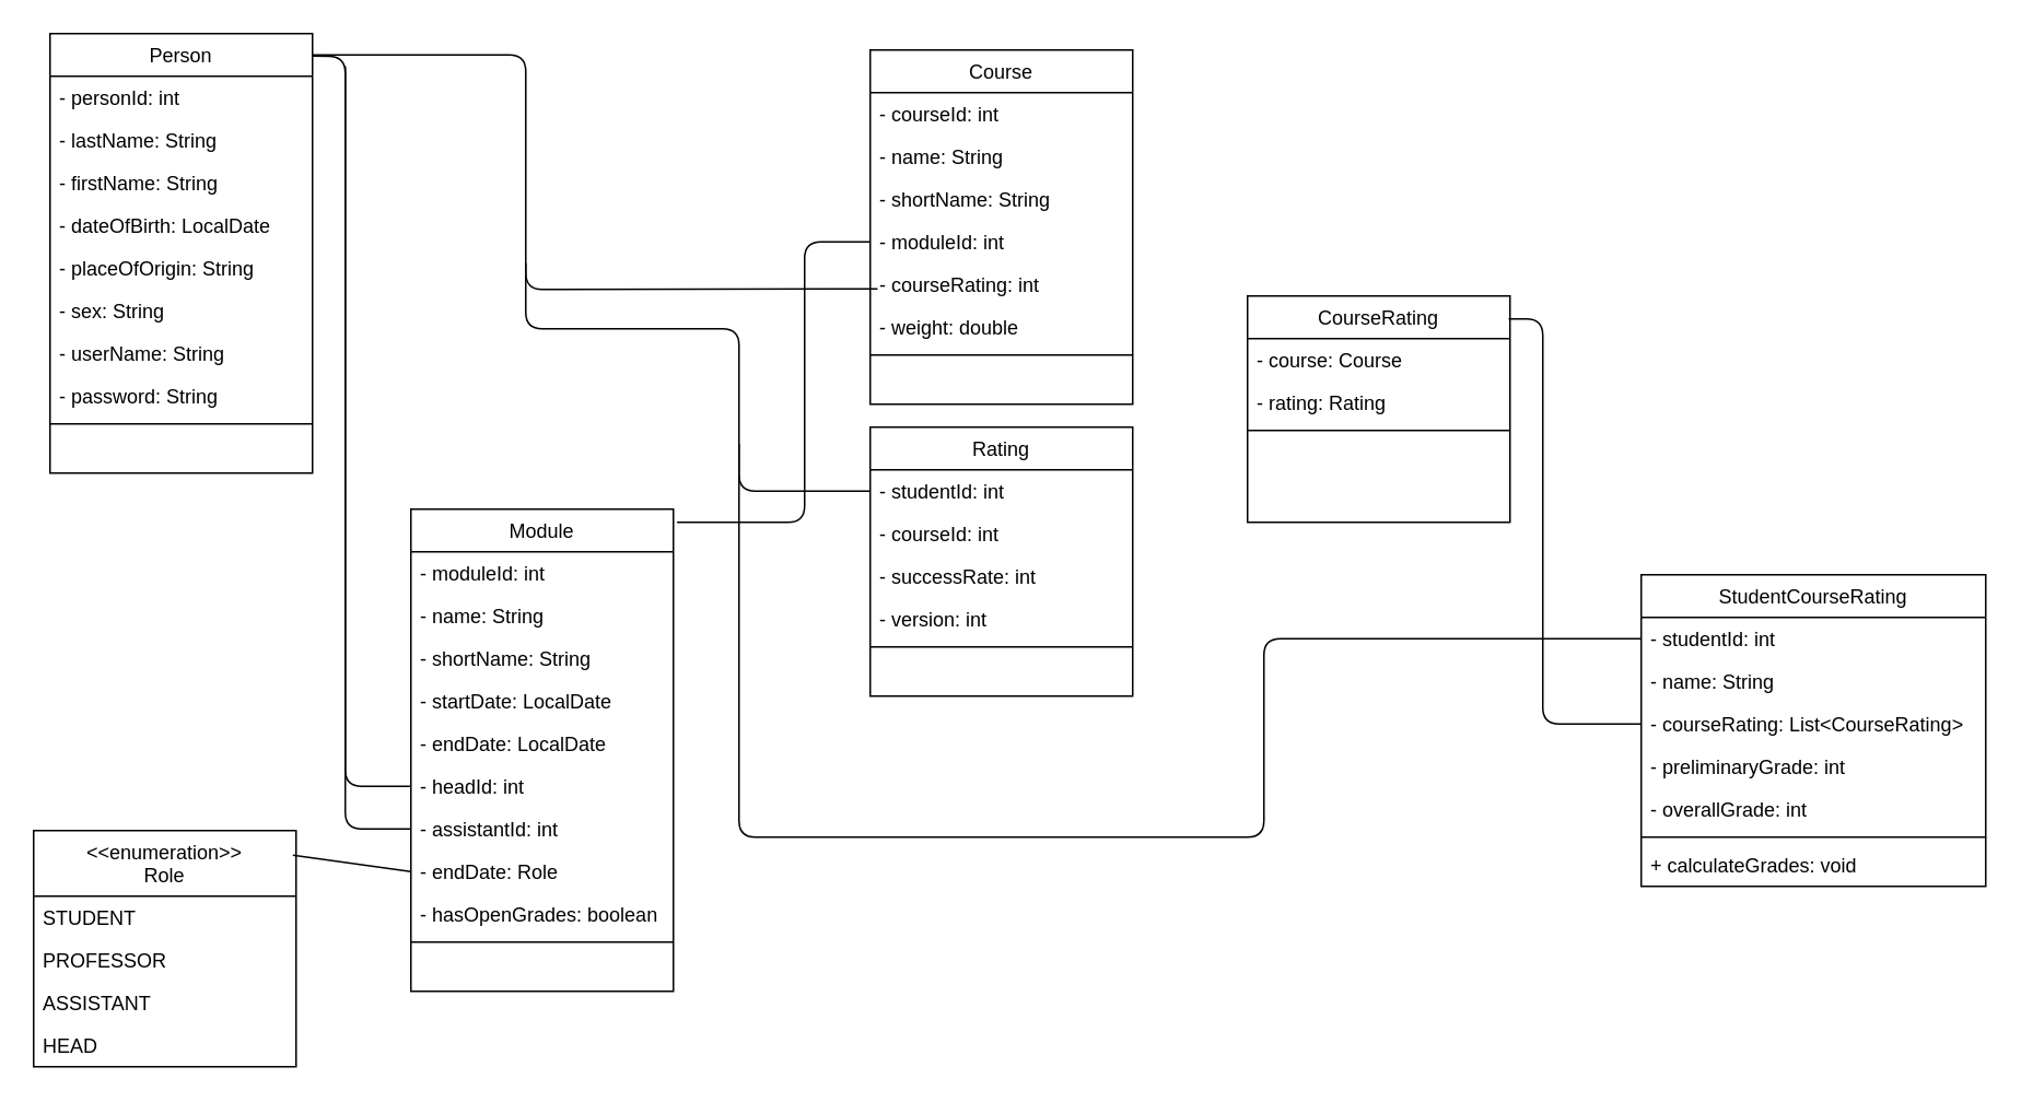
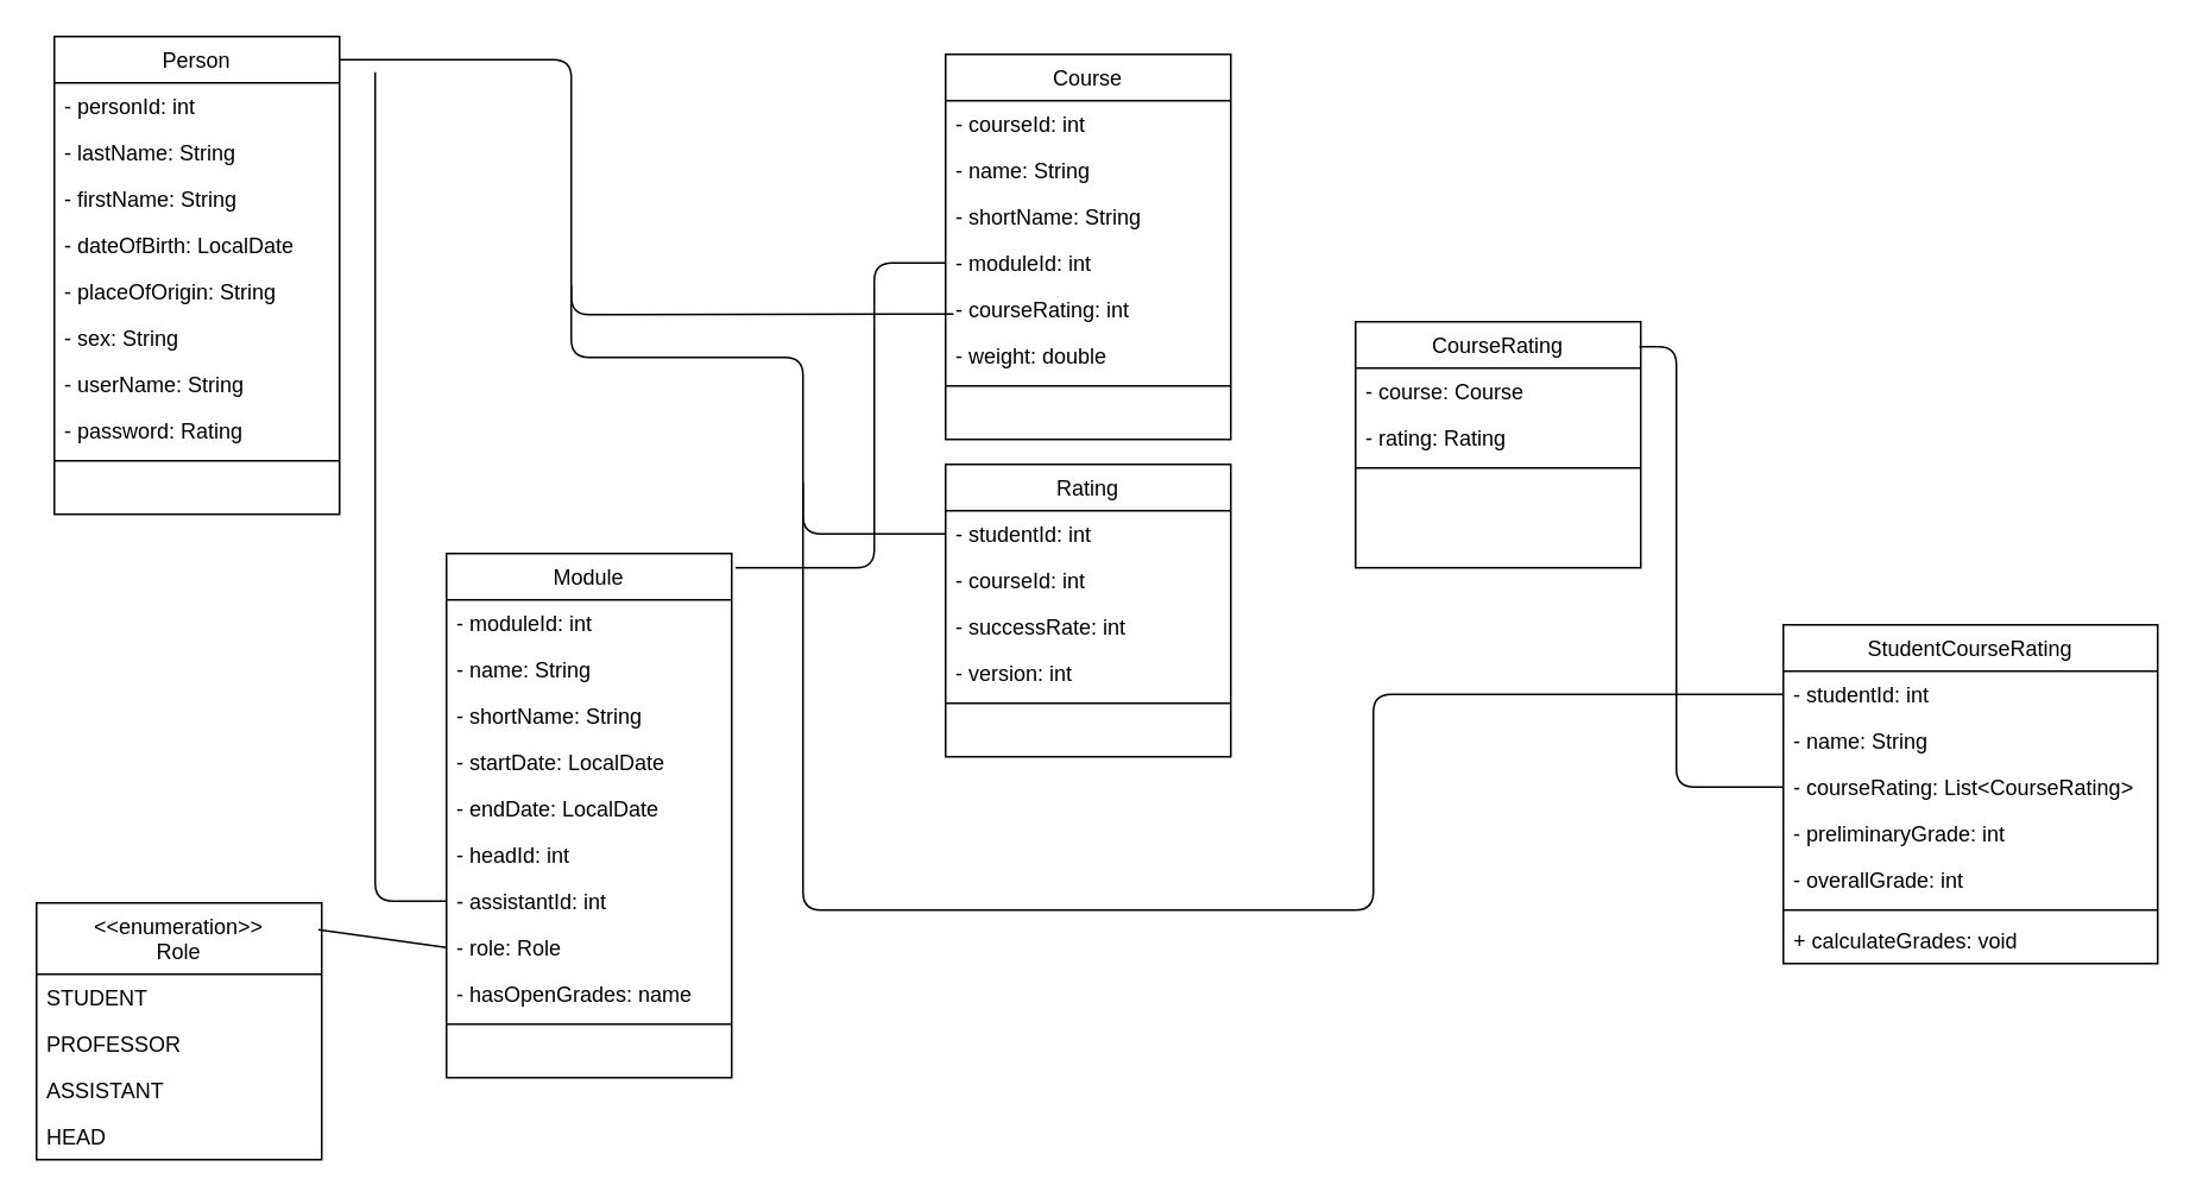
  <mxCell id="0" />
  <mxCell id="1" parent="0" />
  <mxCell id="2" value="Module" style="swimlane;fontStyle=0;align=center;verticalAlign=top;childLayout=stackLayout;horizontal=1;startSize=26;horizontalStack=0;resizeParent=1;resizeLast=0;collapsible=1;marginBottom=0;rounded=0;shadow=0;strokeWidth=1;" parent="1" vertex="1"><mxGeometry x="250" y="310" width="160" height="294" as="geometry"><mxRectangle x="230" y="140" width="160" height="26" as="alternateBounds" /></mxGeometry></mxCell>
  <mxCell id="3" value="- moduleId: int" style="text;align=left;verticalAlign=top;spacingLeft=4;spacingRight=4;overflow=hidden;rotatable=0;points=[[0,0.5],[1,0.5]];portConstraint=eastwest;" parent="2" vertex="1"><mxGeometry y="26" width="160" height="26" as="geometry" /></mxCell>
  <mxCell id="4" value="- name: String" style="text;align=left;verticalAlign=top;spacingLeft=4;spacingRight=4;overflow=hidden;rotatable=0;points=[[0,0.5],[1,0.5]];portConstraint=eastwest;rounded=0;shadow=0;html=0;" parent="2" vertex="1"><mxGeometry y="52" width="160" height="26" as="geometry" /></mxCell>
  <mxCell id="5" value="- shortName: String" style="text;align=left;verticalAlign=top;spacingLeft=4;spacingRight=4;overflow=hidden;rotatable=0;points=[[0,0.5],[1,0.5]];portConstraint=eastwest;rounded=0;shadow=0;html=0;" vertex="1" parent="2"><mxGeometry y="78" width="160" height="26" as="geometry" /></mxCell>
  <mxCell id="6" value="- startDate: LocalDate" style="text;align=left;verticalAlign=top;spacingLeft=4;spacingRight=4;overflow=hidden;rotatable=0;points=[[0,0.5],[1,0.5]];portConstraint=eastwest;rounded=0;shadow=0;html=0;" vertex="1" parent="2"><mxGeometry y="104" width="160" height="26" as="geometry" /></mxCell>
  <mxCell id="7" value="- endDate: LocalDate" style="text;align=left;verticalAlign=top;spacingLeft=4;spacingRight=4;overflow=hidden;rotatable=0;points=[[0,0.5],[1,0.5]];portConstraint=eastwest;rounded=0;shadow=0;html=0;" vertex="1" parent="2"><mxGeometry y="130" width="160" height="26" as="geometry" /></mxCell>
  <mxCell id="8" value="- headId: int" style="text;align=left;verticalAlign=top;spacingLeft=4;spacingRight=4;overflow=hidden;rotatable=0;points=[[0,0.5],[1,0.5]];portConstraint=eastwest;rounded=0;shadow=0;html=0;" vertex="1" parent="2"><mxGeometry y="156" width="160" height="26" as="geometry" /></mxCell>
  <mxCell id="9" value="- assistantId: int" style="text;align=left;verticalAlign=top;spacingLeft=4;spacingRight=4;overflow=hidden;rotatable=0;points=[[0,0.5],[1,0.5]];portConstraint=eastwest;rounded=0;shadow=0;html=0;" vertex="1" parent="2"><mxGeometry y="182" width="160" height="26" as="geometry" /></mxCell>
- <mxCell id="10" value="- endDate: Role" style="text;align=left;verticalAlign=top;spacingLeft=4;spacingRight=4;overflow=hidden;rotatable=0;points=[[0,0.5],[1,0.5]];portConstraint=eastwest;rounded=0;shadow=0;html=0;" vertex="1" parent="2"><mxGeometry y="208" width="160" height="26" as="geometry" /></mxCell>
- <mxCell id="11" value="- hasOpenGrades: boolean" style="text;align=left;verticalAlign=top;spacingLeft=4;spacingRight=4;overflow=hidden;rotatable=0;points=[[0,0.5],[1,0.5]];portConstraint=eastwest;rounded=0;shadow=0;html=0;" vertex="1" parent="2"><mxGeometry y="234" width="160" height="26" as="geometry" /></mxCell>
+ <mxCell id="10" value="- role: Role" style="text;align=left;verticalAlign=top;spacingLeft=4;spacingRight=4;overflow=hidden;rotatable=0;points=[[0,0.5],[1,0.5]];portConstraint=eastwest;rounded=0;shadow=0;html=0;" vertex="1" parent="2"><mxGeometry y="208" width="160" height="26" as="geometry" /></mxCell>
+ <mxCell id="11" value="- hasOpenGrades: name" style="text;align=left;verticalAlign=top;spacingLeft=4;spacingRight=4;overflow=hidden;rotatable=0;points=[[0,0.5],[1,0.5]];portConstraint=eastwest;rounded=0;shadow=0;html=0;" vertex="1" parent="2"><mxGeometry y="234" width="160" height="26" as="geometry" /></mxCell>
  <mxCell id="12" value="" style="line;html=1;strokeWidth=1;align=left;verticalAlign=middle;spacingTop=-1;spacingLeft=3;spacingRight=3;rotatable=0;labelPosition=right;points=[];portConstraint=eastwest;" parent="2" vertex="1"><mxGeometry y="260" width="160" height="8" as="geometry" /></mxCell>
  <mxCell id="13" value="" style="endArrow=none;html=1;exitX=0;exitY=0.5;exitDx=0;exitDy=0;" edge="1" parent="2" source="9"><mxGeometry width="50" height="50" relative="1" as="geometry"><mxPoint x="120" y="50" as="sourcePoint" /><mxPoint x="-40" y="-270" as="targetPoint" /><Array as="points"><mxPoint x="-40" y="195" /></Array></mxGeometry></mxCell>
  <mxCell id="14" value="Course" style="swimlane;fontStyle=0;align=center;verticalAlign=top;childLayout=stackLayout;horizontal=1;startSize=26;horizontalStack=0;resizeParent=1;resizeLast=0;collapsible=1;marginBottom=0;rounded=0;shadow=0;strokeWidth=1;" parent="1" vertex="1"><mxGeometry x="530" y="30" width="160" height="216" as="geometry"><mxRectangle x="550" y="140" width="160" height="26" as="alternateBounds" /></mxGeometry></mxCell>
  <mxCell id="15" value="- courseId: int&#10;" style="text;align=left;verticalAlign=top;spacingLeft=4;spacingRight=4;overflow=hidden;rotatable=0;points=[[0,0.5],[1,0.5]];portConstraint=eastwest;" parent="14" vertex="1"><mxGeometry y="26" width="160" height="26" as="geometry" /></mxCell>
  <mxCell id="16" value="- name: String&#10;" style="text;align=left;verticalAlign=top;spacingLeft=4;spacingRight=4;overflow=hidden;rotatable=0;points=[[0,0.5],[1,0.5]];portConstraint=eastwest;" vertex="1" parent="14"><mxGeometry y="52" width="160" height="26" as="geometry" /></mxCell>
  <mxCell id="17" value="- shortName: String&#10;" style="text;align=left;verticalAlign=top;spacingLeft=4;spacingRight=4;overflow=hidden;rotatable=0;points=[[0,0.5],[1,0.5]];portConstraint=eastwest;" vertex="1" parent="14"><mxGeometry y="78" width="160" height="26" as="geometry" /></mxCell>
  <mxCell id="18" value="- moduleId: int&#10;" style="text;align=left;verticalAlign=top;spacingLeft=4;spacingRight=4;overflow=hidden;rotatable=0;points=[[0,0.5],[1,0.5]];portConstraint=eastwest;" vertex="1" parent="14"><mxGeometry y="104" width="160" height="26" as="geometry" /></mxCell>
  <mxCell id="19" value="- courseRating: int&#10;" style="text;align=left;verticalAlign=top;spacingLeft=4;spacingRight=4;overflow=hidden;rotatable=0;points=[[0,0.5],[1,0.5]];portConstraint=eastwest;" vertex="1" parent="14"><mxGeometry y="130" width="160" height="26" as="geometry" /></mxCell>
  <mxCell id="20" value="- weight: double&#10;" style="text;align=left;verticalAlign=top;spacingLeft=4;spacingRight=4;overflow=hidden;rotatable=0;points=[[0,0.5],[1,0.5]];portConstraint=eastwest;" vertex="1" parent="14"><mxGeometry y="156" width="160" height="26" as="geometry" /></mxCell>
  <mxCell id="21" value="" style="line;html=1;strokeWidth=1;align=left;verticalAlign=middle;spacingTop=-1;spacingLeft=3;spacingRight=3;rotatable=0;labelPosition=right;points=[];portConstraint=eastwest;" parent="14" vertex="1"><mxGeometry y="182" width="160" height="8" as="geometry" /></mxCell>
  <mxCell id="22" value="Person" style="swimlane;fontStyle=0;align=center;verticalAlign=top;childLayout=stackLayout;horizontal=1;startSize=26;horizontalStack=0;resizeParent=1;resizeLast=0;collapsible=1;marginBottom=0;rounded=0;shadow=0;strokeWidth=1;" vertex="1" parent="1"><mxGeometry x="30" y="20" width="160" height="268" as="geometry"><mxRectangle x="230" y="140" width="160" height="26" as="alternateBounds" /></mxGeometry></mxCell>
  <mxCell id="23" value="- personId: int" style="text;align=left;verticalAlign=top;spacingLeft=4;spacingRight=4;overflow=hidden;rotatable=0;points=[[0,0.5],[1,0.5]];portConstraint=eastwest;" vertex="1" parent="22"><mxGeometry y="26" width="160" height="26" as="geometry" /></mxCell>
  <mxCell id="24" value="- lastName: String" style="text;align=left;verticalAlign=top;spacingLeft=4;spacingRight=4;overflow=hidden;rotatable=0;points=[[0,0.5],[1,0.5]];portConstraint=eastwest;" vertex="1" parent="22"><mxGeometry y="52" width="160" height="26" as="geometry" /></mxCell>
  <mxCell id="25" value="- firstName: String" style="text;align=left;verticalAlign=top;spacingLeft=4;spacingRight=4;overflow=hidden;rotatable=0;points=[[0,0.5],[1,0.5]];portConstraint=eastwest;" vertex="1" parent="22"><mxGeometry y="78" width="160" height="26" as="geometry" /></mxCell>
  <mxCell id="26" value="- dateOfBirth: LocalDate" style="text;align=left;verticalAlign=top;spacingLeft=4;spacingRight=4;overflow=hidden;rotatable=0;points=[[0,0.5],[1,0.5]];portConstraint=eastwest;" vertex="1" parent="22"><mxGeometry y="104" width="160" height="26" as="geometry" /></mxCell>
  <mxCell id="27" value="- placeOfOrigin: String" style="text;align=left;verticalAlign=top;spacingLeft=4;spacingRight=4;overflow=hidden;rotatable=0;points=[[0,0.5],[1,0.5]];portConstraint=eastwest;" vertex="1" parent="22"><mxGeometry y="130" width="160" height="26" as="geometry" /></mxCell>
  <mxCell id="28" value="- sex: String" style="text;align=left;verticalAlign=top;spacingLeft=4;spacingRight=4;overflow=hidden;rotatable=0;points=[[0,0.5],[1,0.5]];portConstraint=eastwest;" vertex="1" parent="22"><mxGeometry y="156" width="160" height="26" as="geometry" /></mxCell>
  <mxCell id="29" value="- userName: String" style="text;align=left;verticalAlign=top;spacingLeft=4;spacingRight=4;overflow=hidden;rotatable=0;points=[[0,0.5],[1,0.5]];portConstraint=eastwest;" vertex="1" parent="22"><mxGeometry y="182" width="160" height="26" as="geometry" /></mxCell>
- <mxCell id="30" value="- password: String" style="text;align=left;verticalAlign=top;spacingLeft=4;spacingRight=4;overflow=hidden;rotatable=0;points=[[0,0.5],[1,0.5]];portConstraint=eastwest;" vertex="1" parent="22"><mxGeometry y="208" width="160" height="26" as="geometry" /></mxCell>
+ <mxCell id="30" value="- password: Rating" style="text;align=left;verticalAlign=top;spacingLeft=4;spacingRight=4;overflow=hidden;rotatable=0;points=[[0,0.5],[1,0.5]];portConstraint=eastwest;" vertex="1" parent="22"><mxGeometry y="208" width="160" height="26" as="geometry" /></mxCell>
  <mxCell id="31" value="" style="line;html=1;strokeWidth=1;align=left;verticalAlign=middle;spacingTop=-1;spacingLeft=3;spacingRight=3;rotatable=0;labelPosition=right;points=[];portConstraint=eastwest;" vertex="1" parent="22"><mxGeometry y="234" width="160" height="8" as="geometry" /></mxCell>
  <mxCell id="32" value="Rating" style="swimlane;fontStyle=0;align=center;verticalAlign=top;childLayout=stackLayout;horizontal=1;startSize=26;horizontalStack=0;resizeParent=1;resizeLast=0;collapsible=1;marginBottom=0;rounded=0;shadow=0;strokeWidth=1;" vertex="1" parent="1"><mxGeometry x="530" y="260" width="160" height="164" as="geometry"><mxRectangle x="230" y="140" width="160" height="26" as="alternateBounds" /></mxGeometry></mxCell>
  <mxCell id="33" value="- studentId: int" style="text;align=left;verticalAlign=top;spacingLeft=4;spacingRight=4;overflow=hidden;rotatable=0;points=[[0,0.5],[1,0.5]];portConstraint=eastwest;" vertex="1" parent="32"><mxGeometry y="26" width="160" height="26" as="geometry" /></mxCell>
  <mxCell id="34" value="- courseId: int" style="text;align=left;verticalAlign=top;spacingLeft=4;spacingRight=4;overflow=hidden;rotatable=0;points=[[0,0.5],[1,0.5]];portConstraint=eastwest;" vertex="1" parent="32"><mxGeometry y="52" width="160" height="26" as="geometry" /></mxCell>
  <mxCell id="35" value="- successRate: int" style="text;align=left;verticalAlign=top;spacingLeft=4;spacingRight=4;overflow=hidden;rotatable=0;points=[[0,0.5],[1,0.5]];portConstraint=eastwest;" vertex="1" parent="32"><mxGeometry y="78" width="160" height="26" as="geometry" /></mxCell>
  <mxCell id="36" value="- version: int" style="text;align=left;verticalAlign=top;spacingLeft=4;spacingRight=4;overflow=hidden;rotatable=0;points=[[0,0.5],[1,0.5]];portConstraint=eastwest;" vertex="1" parent="32"><mxGeometry y="104" width="160" height="26" as="geometry" /></mxCell>
  <mxCell id="37" value="" style="line;html=1;strokeWidth=1;align=left;verticalAlign=middle;spacingTop=-1;spacingLeft=3;spacingRight=3;rotatable=0;labelPosition=right;points=[];portConstraint=eastwest;" vertex="1" parent="32"><mxGeometry y="130" width="160" height="8" as="geometry" /></mxCell>
  <mxCell id="38" value="CourseRating" style="swimlane;fontStyle=0;align=center;verticalAlign=top;childLayout=stackLayout;horizontal=1;startSize=26;horizontalStack=0;resizeParent=1;resizeLast=0;collapsible=1;marginBottom=0;rounded=0;shadow=0;strokeWidth=1;" vertex="1" parent="1"><mxGeometry x="760" y="180" width="160" height="138" as="geometry"><mxRectangle x="230" y="140" width="160" height="26" as="alternateBounds" /></mxGeometry></mxCell>
  <mxCell id="39" value="- course: Course" style="text;align=left;verticalAlign=top;spacingLeft=4;spacingRight=4;overflow=hidden;rotatable=0;points=[[0,0.5],[1,0.5]];portConstraint=eastwest;" vertex="1" parent="38"><mxGeometry y="26" width="160" height="26" as="geometry" /></mxCell>
  <mxCell id="40" value="- rating: Rating" style="text;align=left;verticalAlign=top;spacingLeft=4;spacingRight=4;overflow=hidden;rotatable=0;points=[[0,0.5],[1,0.5]];portConstraint=eastwest;rounded=0;shadow=0;html=0;" vertex="1" parent="38"><mxGeometry y="52" width="160" height="26" as="geometry" /></mxCell>
  <mxCell id="41" value="" style="line;html=1;strokeWidth=1;align=left;verticalAlign=middle;spacingTop=-1;spacingLeft=3;spacingRight=3;rotatable=0;labelPosition=right;points=[];portConstraint=eastwest;" vertex="1" parent="38"><mxGeometry y="78" width="160" height="8" as="geometry" /></mxCell>
  <mxCell id="42" value="StudentCourseRating" style="swimlane;fontStyle=0;align=center;verticalAlign=top;childLayout=stackLayout;horizontal=1;startSize=26;horizontalStack=0;resizeParent=1;resizeLast=0;collapsible=1;marginBottom=0;rounded=0;shadow=0;strokeWidth=1;" vertex="1" parent="1"><mxGeometry x="1000" y="350" width="210" height="190" as="geometry"><mxRectangle x="230" y="140" width="160" height="26" as="alternateBounds" /></mxGeometry></mxCell>
  <mxCell id="43" value="- studentId: int" style="text;align=left;verticalAlign=top;spacingLeft=4;spacingRight=4;overflow=hidden;rotatable=0;points=[[0,0.5],[1,0.5]];portConstraint=eastwest;" vertex="1" parent="42"><mxGeometry y="26" width="210" height="26" as="geometry" /></mxCell>
  <mxCell id="44" value="- name: String" style="text;align=left;verticalAlign=top;spacingLeft=4;spacingRight=4;overflow=hidden;rotatable=0;points=[[0,0.5],[1,0.5]];portConstraint=eastwest;rounded=0;shadow=0;html=0;" vertex="1" parent="42"><mxGeometry y="52" width="210" height="26" as="geometry" /></mxCell>
  <mxCell id="45" value="- courseRating: List&lt;CourseRating&gt;" style="text;align=left;verticalAlign=top;spacingLeft=4;spacingRight=4;overflow=hidden;rotatable=0;points=[[0,0.5],[1,0.5]];portConstraint=eastwest;rounded=0;shadow=0;html=0;" vertex="1" parent="42"><mxGeometry y="78" width="210" height="26" as="geometry" /></mxCell>
  <mxCell id="46" value="- preliminaryGrade: int" style="text;align=left;verticalAlign=top;spacingLeft=4;spacingRight=4;overflow=hidden;rotatable=0;points=[[0,0.5],[1,0.5]];portConstraint=eastwest;rounded=0;shadow=0;html=0;" vertex="1" parent="42"><mxGeometry y="104" width="210" height="26" as="geometry" /></mxCell>
  <mxCell id="47" value="- overallGrade: int" style="text;align=left;verticalAlign=top;spacingLeft=4;spacingRight=4;overflow=hidden;rotatable=0;points=[[0,0.5],[1,0.5]];portConstraint=eastwest;rounded=0;shadow=0;html=0;" vertex="1" parent="42"><mxGeometry y="130" width="210" height="26" as="geometry" /></mxCell>
  <mxCell id="48" value="" style="line;html=1;strokeWidth=1;align=left;verticalAlign=middle;spacingTop=-1;spacingLeft=3;spacingRight=3;rotatable=0;labelPosition=right;points=[];portConstraint=eastwest;" vertex="1" parent="42"><mxGeometry y="156" width="210" height="8" as="geometry" /></mxCell>
  <mxCell id="49" value="+ calculateGrades: void" style="text;align=left;verticalAlign=top;spacingLeft=4;spacingRight=4;overflow=hidden;rotatable=0;points=[[0,0.5],[1,0.5]];portConstraint=eastwest;" vertex="1" parent="42"><mxGeometry y="164" width="210" height="26" as="geometry" /></mxCell>
  <mxCell id="50" value="&lt;&lt;enumeration&gt;&gt;&#10;Role" style="swimlane;fontStyle=0;align=center;verticalAlign=top;childLayout=stackLayout;horizontal=1;startSize=40;horizontalStack=0;resizeParent=1;resizeLast=0;collapsible=1;marginBottom=0;rounded=0;shadow=0;strokeWidth=1;" vertex="1" parent="1"><mxGeometry x="20" y="506" width="160" height="144" as="geometry"><mxRectangle x="230" y="140" width="160" height="26" as="alternateBounds" /></mxGeometry></mxCell>
  <mxCell id="51" value="STUDENT" style="text;align=left;verticalAlign=top;spacingLeft=4;spacingRight=4;overflow=hidden;rotatable=0;points=[[0,0.5],[1,0.5]];portConstraint=eastwest;" vertex="1" parent="50"><mxGeometry y="40" width="160" height="26" as="geometry" /></mxCell>
  <mxCell id="52" value="PROFESSOR" style="text;align=left;verticalAlign=top;spacingLeft=4;spacingRight=4;overflow=hidden;rotatable=0;points=[[0,0.5],[1,0.5]];portConstraint=eastwest;rounded=0;shadow=0;html=0;" vertex="1" parent="50"><mxGeometry y="66" width="160" height="26" as="geometry" /></mxCell>
  <mxCell id="53" value="ASSISTANT" style="text;align=left;verticalAlign=top;spacingLeft=4;spacingRight=4;overflow=hidden;rotatable=0;points=[[0,0.5],[1,0.5]];portConstraint=eastwest;rounded=0;shadow=0;html=0;" vertex="1" parent="50"><mxGeometry y="92" width="160" height="26" as="geometry" /></mxCell>
  <mxCell id="54" value="HEAD" style="text;align=left;verticalAlign=top;spacingLeft=4;spacingRight=4;overflow=hidden;rotatable=0;points=[[0,0.5],[1,0.5]];portConstraint=eastwest;rounded=0;shadow=0;html=0;" vertex="1" parent="50"><mxGeometry y="118" width="160" height="26" as="geometry" /></mxCell>
  <mxCell id="55" value="" style="endArrow=none;html=1;exitX=0.988;exitY=0.104;exitDx=0;exitDy=0;exitPerimeter=0;entryX=0;entryY=0.5;entryDx=0;entryDy=0;" edge="1" parent="1" source="50" target="10"><mxGeometry width="50" height="50" relative="1" as="geometry"><mxPoint x="370" y="460" as="sourcePoint" /><mxPoint x="420" y="410" as="targetPoint" /></mxGeometry></mxCell>
  <mxCell id="56" value="" style="endArrow=none;html=1;entryX=0;entryY=0.5;entryDx=0;entryDy=0;exitX=1.014;exitY=0.027;exitDx=0;exitDy=0;exitPerimeter=0;" edge="1" parent="1" source="2" target="18"><mxGeometry width="50" height="50" relative="1" as="geometry"><mxPoint x="340" y="440" as="sourcePoint" /><mxPoint x="390" y="390" as="targetPoint" /><Array as="points"><mxPoint x="490" y="318" /><mxPoint x="490" y="147" /></Array></mxGeometry></mxCell>
  <mxCell id="57" value="" style="endArrow=none;html=1;entryX=0.028;entryY=-0.396;entryDx=0;entryDy=0;entryPerimeter=0;" edge="1" parent="1" target="20"><mxGeometry width="50" height="50" relative="1" as="geometry"><mxPoint x="190" y="33" as="sourcePoint" /><mxPoint x="390" y="390" as="targetPoint" /><Array as="points"><mxPoint x="320" y="33" /><mxPoint x="320" y="176" /></Array></mxGeometry></mxCell>
  <mxCell id="58" value="" style="endArrow=none;html=1;entryX=0.995;entryY=0.102;entryDx=0;entryDy=0;exitX=0;exitY=0.5;exitDx=0;exitDy=0;entryPerimeter=0;" edge="1" parent="1" source="45" target="38"><mxGeometry width="50" height="50" relative="1" as="geometry"><mxPoint x="860" y="440" as="sourcePoint" /><mxPoint x="910" y="390" as="targetPoint" /><Array as="points"><mxPoint x="940" y="441" /><mxPoint x="940" y="194" /></Array></mxGeometry></mxCell>
  <mxCell id="59" value="" style="endArrow=none;html=1;exitX=0;exitY=0.5;exitDx=0;exitDy=0;" edge="1" parent="1" source="33"><mxGeometry width="50" height="50" relative="1" as="geometry"><mxPoint x="190" y="570" as="sourcePoint" /><mxPoint x="320" y="160" as="targetPoint" /><Array as="points"><mxPoint x="450" y="299" /><mxPoint x="450" y="200" /><mxPoint x="320" y="200" /></Array></mxGeometry></mxCell>
  <mxCell id="60" value="" style="endArrow=none;html=1;entryX=0;entryY=0.5;entryDx=0;entryDy=0;" edge="1" parent="1" target="43"><mxGeometry width="50" height="50" relative="1" as="geometry"><mxPoint x="450" y="270" as="sourcePoint" /><mxPoint x="750" y="310" as="targetPoint" /><Array as="points"><mxPoint x="450" y="280" /><mxPoint x="450" y="510" /><mxPoint x="770" y="510" /><mxPoint x="770" y="389" /></Array></mxGeometry></mxCell>
- <mxCell id="61" value="" style="endArrow=none;html=1;exitX=0;exitY=0.5;exitDx=0;exitDy=0;entryX=0.998;entryY=0.051;entryDx=0;entryDy=0;entryPerimeter=0;" edge="1" parent="1" source="8" target="22"><mxGeometry width="50" height="50" relative="1" as="geometry"><mxPoint x="370" y="360" as="sourcePoint" /><mxPoint x="190" y="30" as="targetPoint" /><Array as="points"><mxPoint x="210" y="479" /><mxPoint x="210" y="34" /></Array></mxGeometry></mxCell>
